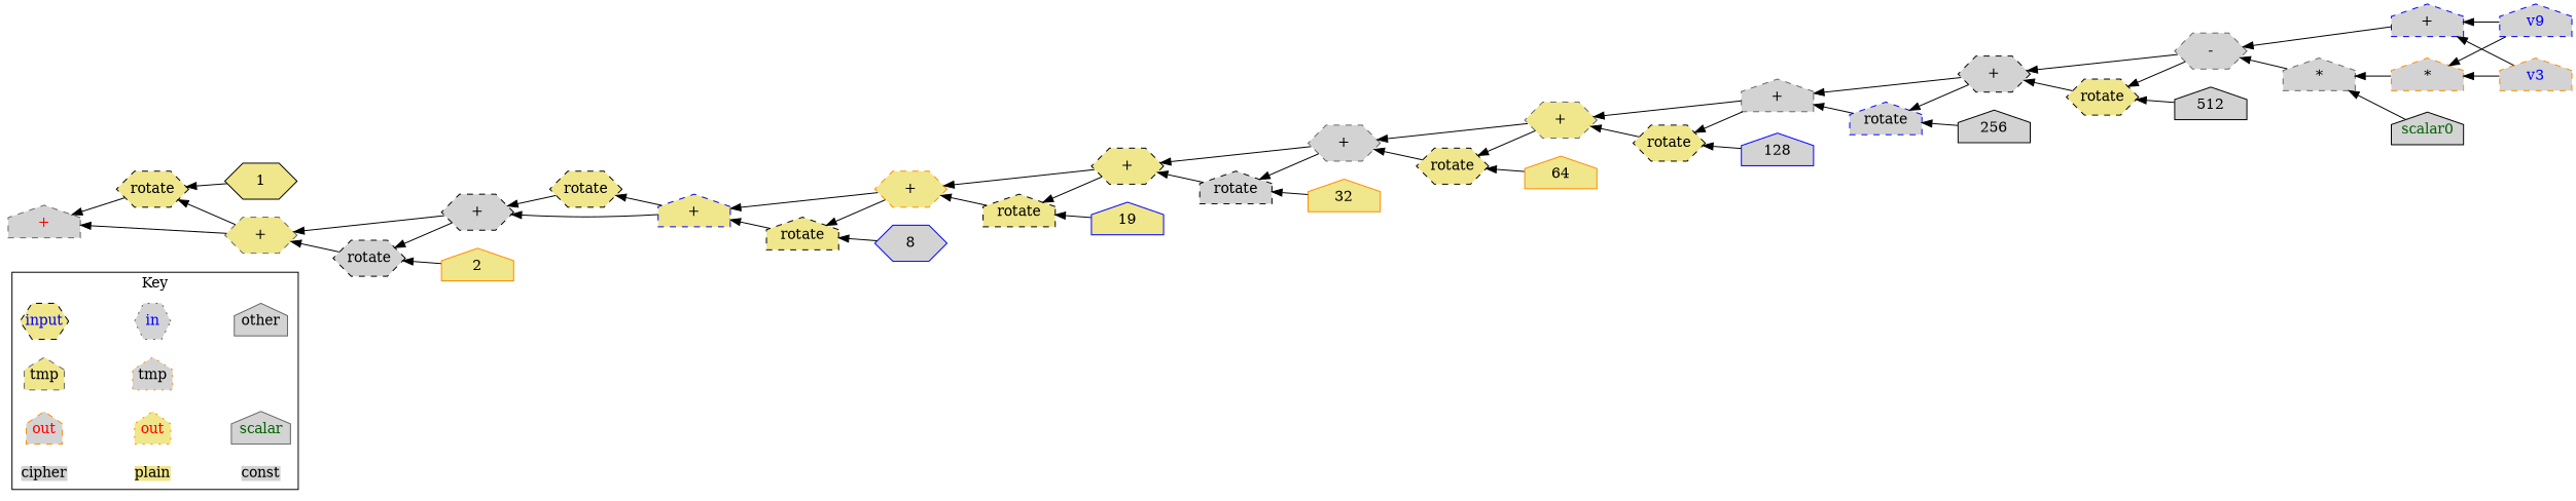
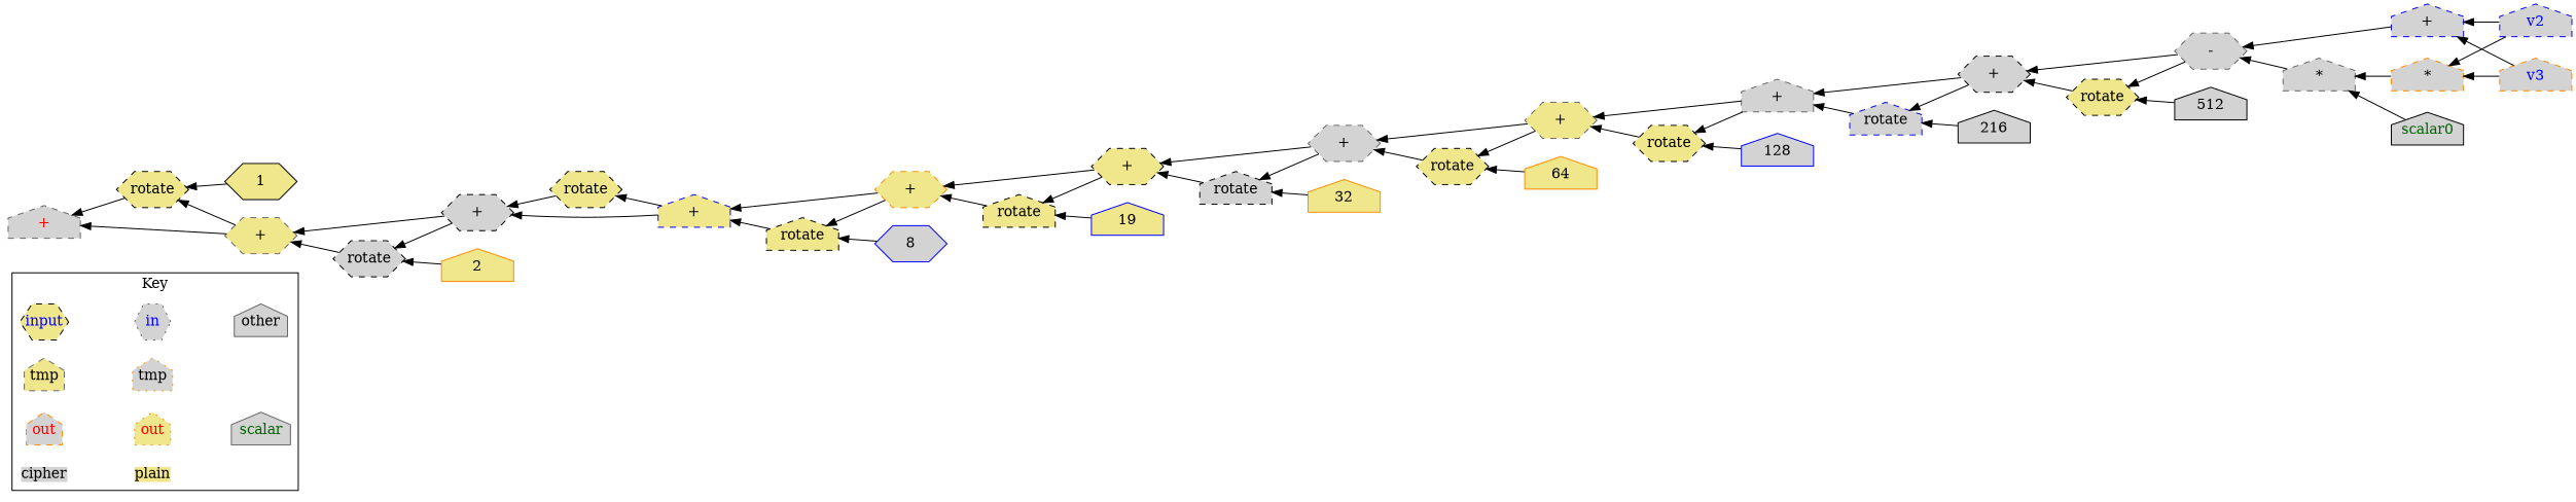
  digraph {
    rankdir=LR
    node [color=black fillcolor=lightgrey margin=0 shape=house style="dashed,filled"]
    edge [dir=back]
    n1 [fillcolor=khaki fontcolor=blue label=input shape=hexagon width=0.5]
    n2 [color=gray40 fontcolor=blue icolor=blue label=in shape=hexagon style="dotted,filled" width=0.5]
    n3 [color=gray40 fillcolor=khaki fontcolor=black label=tmp width=0.5]
    n4 [color=darkorange fontcolor=black label=tmp style="dotted,filled" width=0.5]
    n5 [color=darkorange fontcolor=red label=out width=0.5]
    n6 [color=darkorange fillcolor=khaki fontcolor=red label=out style="dotted,filled" width=0.5]
    cipher [shape=plain style=filled width=0.5]
    plain [color=gray40 fillcolor=khaki shape=plain style=filled width=0.5]
    other [color=gray40 fontcolor=black style="solid,filled" width=0.5]
    scalar [color=gray40 fontcolor=darkgreen style="solid,filled" width=0.5]
-   const [shape=plain style=filled width=0.5]
    n12 [fillcolor=khaki label=1 shape=hexagon style="solid,filled" width=1]
    n13 [color=darkorange fillcolor=khaki label=2 style="solid,filled" width=1]
    n14 [color=blue label=8 shape=hexagon style="solid,filled" width=1]
    n15 [color=blue fillcolor=khaki label=19 style="solid,filled" width=1]
    n16 [color=darkorange fillcolor=khaki label=32 style="solid,filled" width=1]
    n17 [color=darkorange fillcolor=khaki label=64 style="solid,filled" width=1]
    n18 [color=blue label=128 style="solid,filled" width=1]
-   n19 [label=256 style="solid,filled" width=1]
+   n19 [label=216 style="solid,filled" width=1]
    n20 [label=512 style="solid,filled" width=1]
-   n21 [color=blue fontcolor=blue label=v9 width=1]
+   n21 [color=blue fontcolor=blue label=v2 width=1]
    n22 [color=darkorange fontcolor=blue label=v3 width=1]
    n23 [color=darkorange label="*" width=1]
    n24 [fontcolor=darkgreen label=scalar0 style="solid,filled" width=1]
    n25 [color=gray40 label="*" width=1]
    n26 [color=blue label="+" width=1]
    n27 [color=gray40 label="-" shape=hexagon width=1]
    n28 [fillcolor=khaki label=rotate shape=hexagon width=1]
    n29 [label="+" shape=hexagon width=1]
    n30 [color=blue label=rotate width=1]
    n31 [color=gray40 label="+" width=1]
    n32 [fillcolor=khaki label=rotate shape=hexagon width=1]
    n33 [color=gray40 fillcolor=khaki label="+" shape=hexagon width=1]
    n34 [fillcolor=khaki label=rotate shape=hexagon width=1]
    n35 [color=gray40 label="+" shape=hexagon width=1]
    n36 [label=rotate width=1]
    n37 [fillcolor=khaki label="+" shape=hexagon width=1]
    n38 [fillcolor=khaki label=rotate width=1]
    n39 [color=darkorange fillcolor=khaki label="+" shape=hexagon width=1]
    n40 [fillcolor=khaki label=rotate width=1]
    n41 [color=blue fillcolor=khaki label="+" width=1]
    n42 [fillcolor=khaki label=rotate shape=hexagon width=1]
    n43 [label="+" shape=hexagon width=1]
    n44 [label=rotate shape=hexagon width=1]
    n45 [color=gray40 fillcolor=khaki label="+" shape=hexagon width=1]
    n46 [fillcolor=khaki label=rotate shape=hexagon width=1]
    n47 [color=gray40 fontcolor=red label="+" width=1]
    subgraph cluster_1 {
      label=Key
      n1
      n2
      n3
      n4
      n5
      n6
      cipher
      plain
      other
      scalar
-     const
    }
    n1 -> n2 [dir=forward style=invis]
    n2 -> other [dir=forward style=invis]
    n3 -> n4 [dir=forward style=invis]
    n5 -> n6 [dir=forward style=invis]
    n6 -> scalar [dir=forward style=invis]
    cipher -> plain [dir=forward style=invis]
-   plain -> const [dir=forward style=invis]
    n23 -> n21
    n23 -> n22
    n25 -> n23
    n25 -> n24
    n26 -> n21
    n26 -> n22
    n27 -> n25
    n27 -> n26
    n28 -> n20
    n28 -> n27
    n29 -> n27
    n29 -> n28
    n30 -> n19
    n30 -> n29
    n31 -> n29
    n31 -> n30
    n32 -> n18
    n32 -> n31
    n33 -> n31
    n33 -> n32
    n34 -> n17
    n34 -> n33
    n35 -> n33
    n35 -> n34
    n36 -> n16
    n36 -> n35
    n37 -> n35
    n37 -> n36
    n38 -> n15
    n38 -> n37
    n39 -> n37
    n39 -> n38
    n40 -> n14
    n40 -> n39
    n41 -> n39
    n41 -> n40
    n42 -> n41
    n43 -> n41
    n43 -> n42
    n44 -> n13
    n44 -> n43
    n45 -> n43
    n45 -> n44
    n46 -> n12
    n46 -> n45
    n47 -> n45
    n47 -> n46
  }
